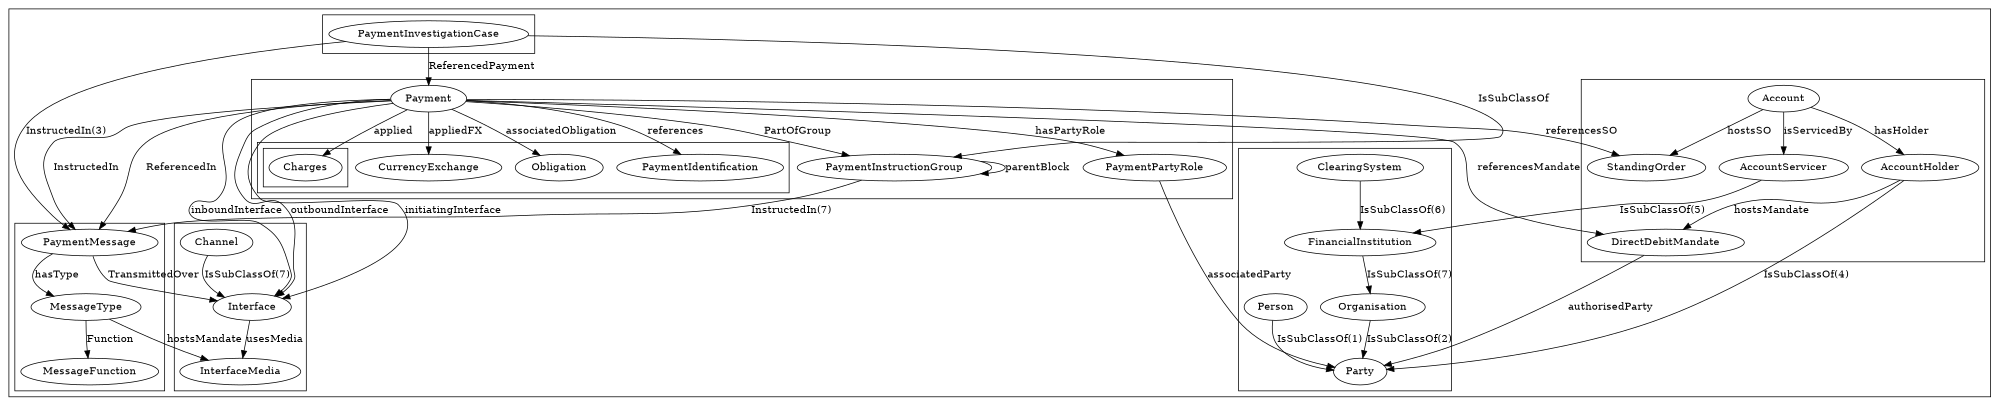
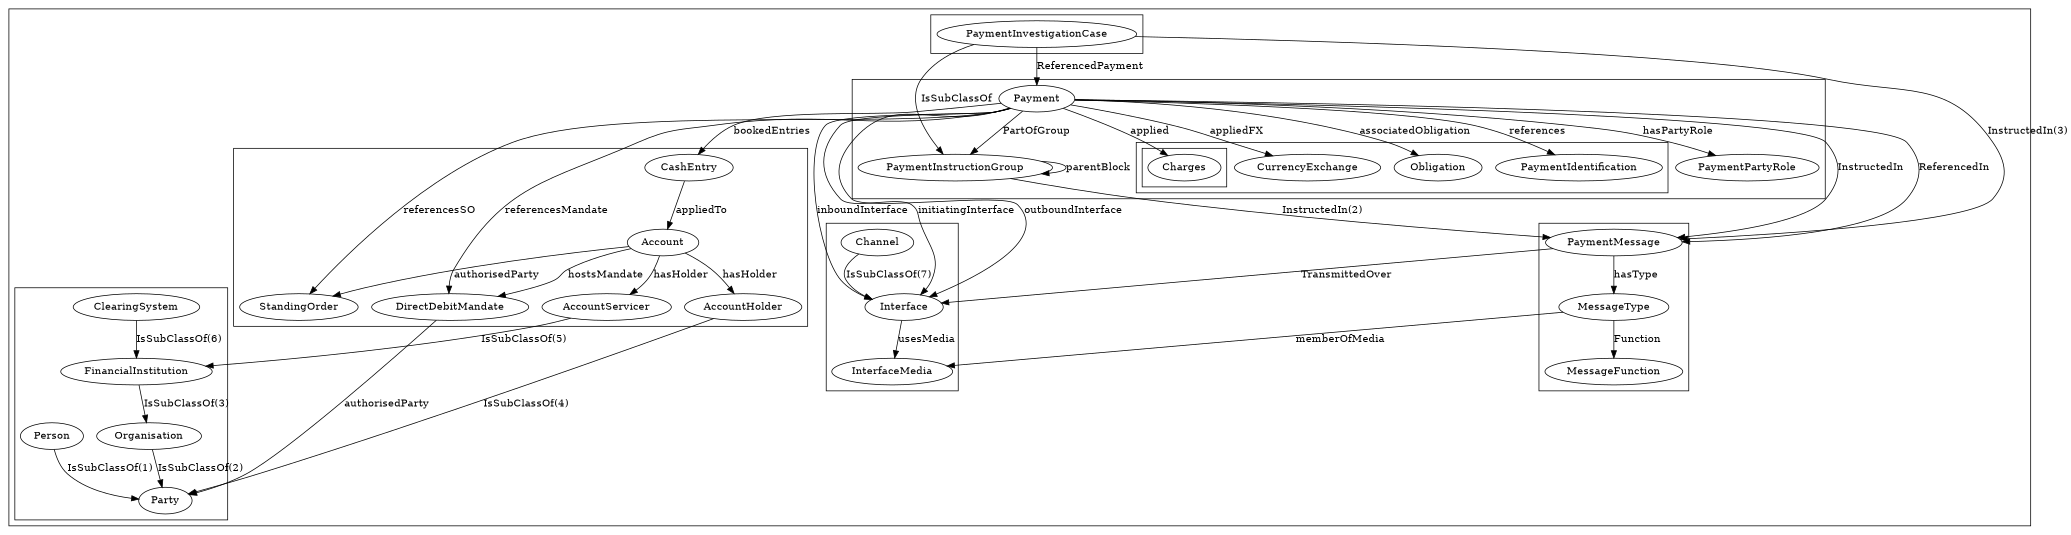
  digraph {
    Account
    AccountHolder
    AccountServicer
    DirectDebitMandate
    StandingOrder
+   CashEntry
    Channel
    Interface
    InterfaceMedia
    PaymentInvestigationCase
    MessageType
    MessageFunction
    PaymentMessage
    ClearingSystem
    FinancialInstitution
    Organisation
    Party
    Person
    Charges
    CurrencyExchange
    Obligation
    PaymentIdentification
    Payment
    PaymentInstructionGroup
    PaymentPartyRole
    subgraph cluster_1 {
      subgraph cluster_2 {
        Account
        AccountHolder
        AccountServicer
        DirectDebitMandate
        StandingOrder
+       CashEntry
      }
      subgraph cluster_3 {
        Channel
        Interface
        InterfaceMedia
      }
      subgraph cluster_4 {
        PaymentInvestigationCase
      }
      subgraph cluster_5 {
        MessageType
        MessageFunction
        PaymentMessage
      }
      subgraph cluster_6 {
        ClearingSystem
        FinancialInstitution
        Organisation
        Party
        Person
      }
      subgraph cluster_7 {
        Payment
        PaymentInstructionGroup
        PaymentPartyRole
        subgraph cluster_8 {
          CurrencyExchange
          Obligation
          PaymentIdentification
          subgraph cluster_9 {
            Charges
          }
        }
      }
      subgraph cluster_10 {
      }
    }
    Account -> AccountHolder [label=hasHolder]
-   Account -> AccountServicer [label=isServicedBy]
-   AccountHolder -> DirectDebitMandate [label=hostsMandate]
-   Account -> StandingOrder [label=hostsSO]
+   Account -> AccountServicer [label=hasHolder]
+   Account -> DirectDebitMandate [label=hostsMandate]
+   Account -> StandingOrder [label=authorisedParty]
    AccountHolder -> Party [label="IsSubClassOf(4)"]
    AccountServicer -> FinancialInstitution [label="IsSubClassOf(5)"]
    DirectDebitMandate -> Party [label=authorisedParty]
+   CashEntry -> Account [label=appliedTo]
    Channel -> Interface [label="IsSubClassOf(7)"]
    Interface -> InterfaceMedia [label=usesMedia]
    PaymentInvestigationCase -> PaymentMessage [label="InstructedIn(3)"]
    PaymentInvestigationCase -> Payment [label=ReferencedPayment]
    PaymentInvestigationCase -> PaymentInstructionGroup [label=IsSubClassOf]
-   MessageType -> InterfaceMedia [label=hostsMandate]
+   MessageType -> InterfaceMedia [label=memberOfMedia]
    MessageType -> MessageFunction [label=Function]
    PaymentMessage -> Interface [label=TransmittedOver]
    PaymentMessage -> MessageType [label=hasType]
    ClearingSystem -> FinancialInstitution [label="IsSubClassOf(6)"]
-   FinancialInstitution -> Organisation [label="IsSubClassOf(7)"]
+   FinancialInstitution -> Organisation [label="IsSubClassOf(3)"]
    Organisation -> Party [label="IsSubClassOf(2)"]
    Person -> Party [label="IsSubClassOf(1)"]
    Payment -> DirectDebitMandate [label=referencesMandate]
    Payment -> StandingOrder [label=referencesSO]
+   Payment -> CashEntry [label=bookedEntries]
    Payment -> Interface [label=inboundInterface]
    Payment -> Interface [label=initiatingInterface]
    Payment -> Interface [label=outboundInterface]
    Payment -> PaymentMessage [label=InstructedIn]
    Payment -> PaymentMessage [label=ReferencedIn]
    Payment -> Charges [label=applied]
    Payment -> CurrencyExchange [label=appliedFX]
    Payment -> Obligation [label=associatedObligation]
    Payment -> PaymentIdentification [label=references]
    Payment -> PaymentInstructionGroup [label=PartOfGroup]
    Payment -> PaymentPartyRole [label=hasPartyRole]
-   PaymentInstructionGroup -> PaymentMessage [label="InstructedIn(7)"]
+   PaymentInstructionGroup -> PaymentMessage [label="InstructedIn(2)"]
    PaymentInstructionGroup -> PaymentInstructionGroup [label=parentBlock]
-   PaymentPartyRole -> Party [label=associatedParty]
  }
